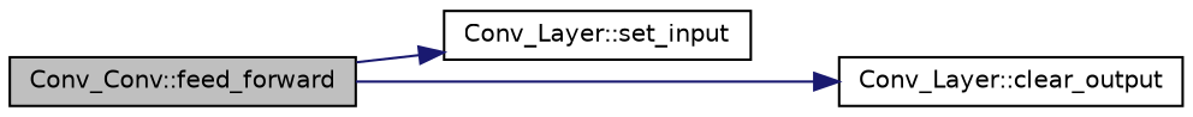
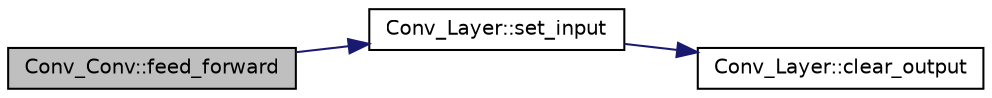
  digraph {
    fontname="DejaVu Sans"
    rankdir=LR
    node [color=black fillcolor=white fontname="DejaVu Sans" fontsize=10 shape=record style=filled]
    edge [color=midnightblue fontname="DejaVu Sans" fontsize=10 labelfontname=Helvetica labelfontsize=10 style=solid]
    n1 [fillcolor=grey75 fontcolor=black height=0.2 label="Conv_Conv::feed_forward" width=0.4]
    n2 [height=0.2 label="Conv_Layer::set_input" width=0.4]
    n3 [height=0.2 label="Conv_Layer::clear_output" width=0.4]
    n1 -> n2
-   n1 -> n3
+   n2 -> n3
  }
